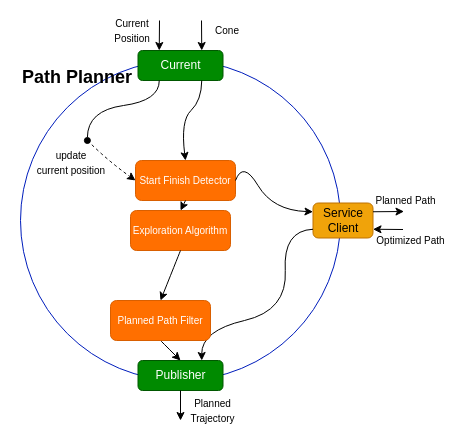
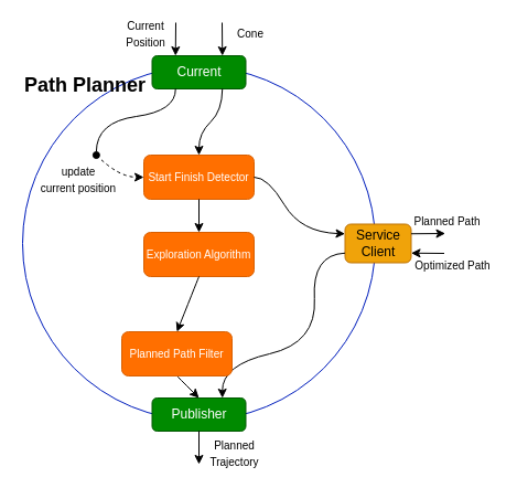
  <mxCell id="0" />
  <mxCell id="1" parent="0" />
  <mxCell id="2" value="Path Planner" style="ellipse;whiteSpace=wrap;html=1;aspect=fixed;fontSize=18;fontStyle=1;fillColor=none;strokeColor=#001DBC;fontColor=#000000;align=left;verticalAlign=top;" parent="1" vertex="1"><mxGeometry x="20" y="60" width="320" height="320" as="geometry" /></mxCell>
- <mxCell id="3" value="Start Finish Detector" style="rounded=1;whiteSpace=wrap;html=1;sketch=0;fontSize=10;fillColor=#FF6F00;strokeColor=#D95F00;fontColor=#FFFFFF;" parent="1" vertex="1"><mxGeometry x="135" y="160" width="100" height="40" as="geometry" /></mxCell>
+ <mxCell id="3" value="Start Finish Detector" style="rounded=1;whiteSpace=wrap;html=1;sketch=0;fontSize=10;fillColor=#FF6F00;strokeColor=#D95F00;fontColor=#FFFFFF;" parent="1" vertex="1"><mxGeometry x="130" y="140" width="100" height="40" as="geometry" /></mxCell>
  <mxCell id="4" value="Current" style="rounded=1;whiteSpace=wrap;html=1;fontSize=12;fillColor=#008a00;strokeColor=#005700;fontColor=#ffffff;fontStyle=0" parent="1" vertex="1"><mxGeometry x="137.5" y="50" width="85" height="30" as="geometry" /></mxCell>
  <mxCell id="5" value="Exploration Algorithm" style="rounded=1;whiteSpace=wrap;html=1;sketch=0;fontSize=10;fillColor=#FF6F00;strokeColor=#D95F00;fontColor=#FFFFFF;" parent="1" vertex="1"><mxGeometry x="130" y="210" width="100" height="40" as="geometry" /></mxCell>
  <mxCell id="6" value="Service&lt;br style=&quot;font-size: 12px;&quot;&gt;Client" style="rounded=1;whiteSpace=wrap;html=1;fontSize=12;verticalAlign=middle;fillColor=#f0a30a;fontColor=#000000;strokeColor=#BD7000;" parent="1" vertex="1"><mxGeometry x="312.5" y="202.5" width="60" height="35" as="geometry" /></mxCell>
  <mxCell id="7" value="Publisher" style="rounded=1;whiteSpace=wrap;html=1;fontSize=12;fillColor=#008a00;strokeColor=#005700;fontColor=#ffffff;fontStyle=0" parent="1" vertex="1"><mxGeometry x="137.5" y="360" width="85" height="30" as="geometry" /></mxCell>
  <mxCell id="8" value="" style="endArrow=oval;html=1;fontSize=10;fontColor=#FFFFFF;exitX=0.25;exitY=1;exitDx=0;exitDy=0;curved=1;endFill=1;entryX=0.209;entryY=0.25;entryDx=0;entryDy=0;entryPerimeter=0;" parent="1" source="4" target="2" edge="1"><mxGeometry width="50" height="50" relative="1" as="geometry"><mxPoint x="300" y="70" as="sourcePoint" /><mxPoint x="97" y="130" as="targetPoint" /><Array as="points"><mxPoint x="159" y="100" /><mxPoint x="87" y="110" /></Array></mxGeometry></mxCell>
  <mxCell id="9" value="" style="endArrow=classic;html=1;rounded=0;fontSize=10;fontColor=#FFFFFF;entryX=0.5;entryY=0;entryDx=0;entryDy=0;exitX=0.5;exitY=1;exitDx=0;exitDy=0;" parent="1" source="3" target="5" edge="1"><mxGeometry width="50" height="50" relative="1" as="geometry"><mxPoint x="190" y="90" as="sourcePoint" /><mxPoint x="190" y="110" as="targetPoint" /></mxGeometry></mxCell>
  <mxCell id="10" value="" style="endArrow=classic;html=1;fontSize=10;fontColor=#FFFFFF;entryX=0;entryY=0.25;entryDx=0;entryDy=0;exitX=1;exitY=0.5;exitDx=0;exitDy=0;curved=1;" parent="1" source="3" target="6" edge="1"><mxGeometry width="50" height="50" relative="1" as="geometry"><mxPoint x="180" y="150" as="sourcePoint" /><mxPoint x="300" y="130" as="targetPoint" /><Array as="points"><mxPoint x="242.5" y="160" /><mxPoint x="272.5" y="210" /></Array></mxGeometry></mxCell>
  <mxCell id="11" value="" style="endArrow=classic;html=1;rounded=0;fontSize=10;fontColor=#FFFFFF;entryX=0.25;entryY=0;entryDx=0;entryDy=0;" parent="1" target="4" edge="1"><mxGeometry width="50" height="50" relative="1" as="geometry"><mxPoint x="159" y="20" as="sourcePoint" /><mxPoint x="220" y="-30" as="targetPoint" /></mxGeometry></mxCell>
  <mxCell id="12" value="" style="endArrow=classic;html=1;rounded=0;fontSize=10;fontColor=#FFFFFF;exitX=0.5;exitY=1;exitDx=0;exitDy=0;" parent="1" source="7" edge="1"><mxGeometry width="50" height="50" relative="1" as="geometry"><mxPoint x="120" y="480" as="sourcePoint" /><mxPoint x="180" y="420" as="targetPoint" /></mxGeometry></mxCell>
  <mxCell id="13" value="" style="endArrow=classic;html=1;rounded=0;fontSize=10;fontColor=#FFFFFF;exitX=1;exitY=0.25;exitDx=0;exitDy=0;" parent="1" source="6" edge="1"><mxGeometry width="50" height="50" relative="1" as="geometry"><mxPoint x="372.5" y="220" as="sourcePoint" /><mxPoint x="403.5" y="211" as="targetPoint" /></mxGeometry></mxCell>
  <mxCell id="14" value="" style="endArrow=classic;html=1;rounded=0;fontSize=10;fontColor=#FFFFFF;entryX=1;entryY=0.75;entryDx=0;entryDy=0;" parent="1" target="6" edge="1"><mxGeometry width="50" height="50" relative="1" as="geometry"><mxPoint x="402.5" y="229" as="sourcePoint" /><mxPoint x="392.5" y="181" as="targetPoint" /></mxGeometry></mxCell>
  <mxCell id="15" value="" style="endArrow=classic;html=1;fontSize=10;fontColor=#FFFFFF;curved=1;entryX=0.75;entryY=0;entryDx=0;entryDy=0;exitX=0;exitY=0.75;exitDx=0;exitDy=0;" parent="1" source="6" target="7" edge="1"><mxGeometry width="50" height="50" relative="1" as="geometry"><mxPoint x="262.5" y="270" as="sourcePoint" /><mxPoint x="312.5" y="220" as="targetPoint" /><Array as="points"><mxPoint x="282.5" y="230" /><mxPoint x="287" y="310" /><mxPoint x="201" y="330" /></Array></mxGeometry></mxCell>
  <mxCell id="16" value="" style="endArrow=classic;html=1;fontSize=10;fontColor=#FFFFFF;curved=1;entryX=0.5;entryY=0;entryDx=0;entryDy=0;exitX=0.5;exitY=1;exitDx=0;exitDy=0;" parent="1" source="21" target="7" edge="1"><mxGeometry width="50" height="50" relative="1" as="geometry"><mxPoint x="7" y="410" as="sourcePoint" /><mxPoint x="152.5" y="270" as="targetPoint" /></mxGeometry></mxCell>
  <mxCell id="17" value="" style="endArrow=classic;html=1;fontSize=10;fontColor=#FFFFFF;entryX=0.5;entryY=0;entryDx=0;entryDy=0;exitX=0.75;exitY=1;exitDx=0;exitDy=0;curved=1;" parent="1" source="4" target="3" edge="1"><mxGeometry width="50" height="50" relative="1" as="geometry"><mxPoint x="190" y="90" as="sourcePoint" /><mxPoint x="190" y="150" as="targetPoint" /><Array as="points"><mxPoint x="201" y="100" /><mxPoint x="180" y="120" /></Array></mxGeometry></mxCell>
  <mxCell id="18" value="&lt;font style=&quot;font-size: 10px;&quot;&gt;update&lt;br&gt;current position&lt;/font&gt;" style="text;html=1;strokeColor=none;fillColor=none;align=center;verticalAlign=middle;whiteSpace=wrap;rounded=0;" parent="1" vertex="1"><mxGeometry x="31" y="147" width="80" height="30" as="geometry" /></mxCell>
  <mxCell id="19" value="&lt;span style=&quot;font-size: 10px;&quot;&gt;Cone&lt;/span&gt;" style="text;html=1;strokeColor=none;fillColor=none;align=center;verticalAlign=middle;whiteSpace=wrap;rounded=0;" parent="1" vertex="1"><mxGeometry x="212" y="20" width="30" height="20" as="geometry" /></mxCell>
  <mxCell id="20" value="&lt;span style=&quot;font-size: 10px;&quot;&gt;Current Position&lt;/span&gt;" style="text;html=1;strokeColor=none;fillColor=none;align=center;verticalAlign=middle;whiteSpace=wrap;rounded=0;" parent="1" vertex="1"><mxGeometry x="117" y="20" width="30" height="20" as="geometry" /></mxCell>
  <mxCell id="21" value="Planned Path Filter" style="rounded=1;whiteSpace=wrap;html=1;sketch=0;fontSize=10;fillColor=#FF6F00;strokeColor=#D95F00;fontColor=#FFFFFF;" parent="1" vertex="1"><mxGeometry x="110" y="300" width="100" height="40" as="geometry" /></mxCell>
  <mxCell id="22" value="" style="endArrow=classic;html=1;fontSize=10;fontColor=#FFFFFF;curved=1;entryX=0.5;entryY=0;entryDx=0;entryDy=0;exitX=0.5;exitY=1;exitDx=0;exitDy=0;" parent="1" source="5" target="21" edge="1"><mxGeometry width="50" height="50" relative="1" as="geometry"><mxPoint x="190" y="310" as="sourcePoint" /><mxPoint x="190" y="370" as="targetPoint" /></mxGeometry></mxCell>
  <mxCell id="23" value="&lt;span style=&quot;font-size: 10px;&quot;&gt;Planned Path&lt;/span&gt;" style="text;html=1;strokeColor=none;fillColor=none;align=center;verticalAlign=middle;whiteSpace=wrap;rounded=0;" parent="1" vertex="1"><mxGeometry x="372.5" y="190" width="64.5" height="20" as="geometry" /></mxCell>
  <mxCell id="24" value="&lt;span style=&quot;font-size: 10px;&quot;&gt;Optimized Path&lt;/span&gt;" style="text;html=1;strokeColor=none;fillColor=none;align=center;verticalAlign=middle;whiteSpace=wrap;rounded=0;" parent="1" vertex="1"><mxGeometry x="372.5" y="230" width="74.5" height="20" as="geometry" /></mxCell>
  <mxCell id="25" value="&lt;span style=&quot;font-size: 10px;&quot;&gt;Planned Trajectory&lt;/span&gt;" style="text;html=1;strokeColor=none;fillColor=none;align=center;verticalAlign=middle;whiteSpace=wrap;rounded=0;" parent="1" vertex="1"><mxGeometry x="180" y="400" width="64.5" height="20" as="geometry" /></mxCell>
  <mxCell id="26" value="" style="endArrow=classic;html=1;rounded=0;fontSize=10;fontColor=#FFFFFF;entryX=0.75;entryY=0;entryDx=0;entryDy=0;" parent="1" target="4" edge="1"><mxGeometry width="50" height="50" relative="1" as="geometry"><mxPoint x="201" y="20" as="sourcePoint" /><mxPoint x="168.75" y="60" as="targetPoint" /></mxGeometry></mxCell>
  <mxCell id="27" value="" style="endArrow=classic;html=1;dashed=1;entryX=0;entryY=0.5;entryDx=0;entryDy=0;curved=1;" parent="1" target="3" edge="1"><mxGeometry width="50" height="50" relative="1" as="geometry"><mxPoint x="87" y="140" as="sourcePoint" /><mxPoint x="157" y="140" as="targetPoint" /><Array as="points"><mxPoint x="107" y="160" /></Array></mxGeometry></mxCell>
